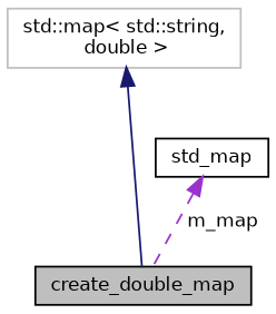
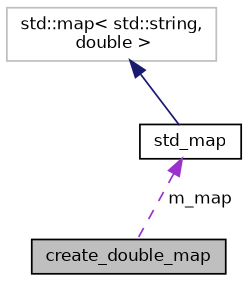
  digraph {
    node [color=black fillcolor=white fontname=Helvetica fontsize=10 shape=record style=filled]
    edge [dir=back fontname=Helvetica fontsize=10 labelfontname=Helvetica labelfontsize=10]
    n1 [fillcolor=grey75 fontcolor=black height=0.2 label=create_double_map width=0.4]
    n2 [height=0.2 label=std_map width=0.4]
    n3 [color=grey75 height=0.2 label="std::map\< std::string,\l double \>" width=0.4]
    n2 -> n1 [color=darkorchid3 label=" m_map" style=dashed]
-   n3 -> n1 [color=midnightblue style=solid]
+   n3 -> n2 [color=midnightblue style=solid]
  }
